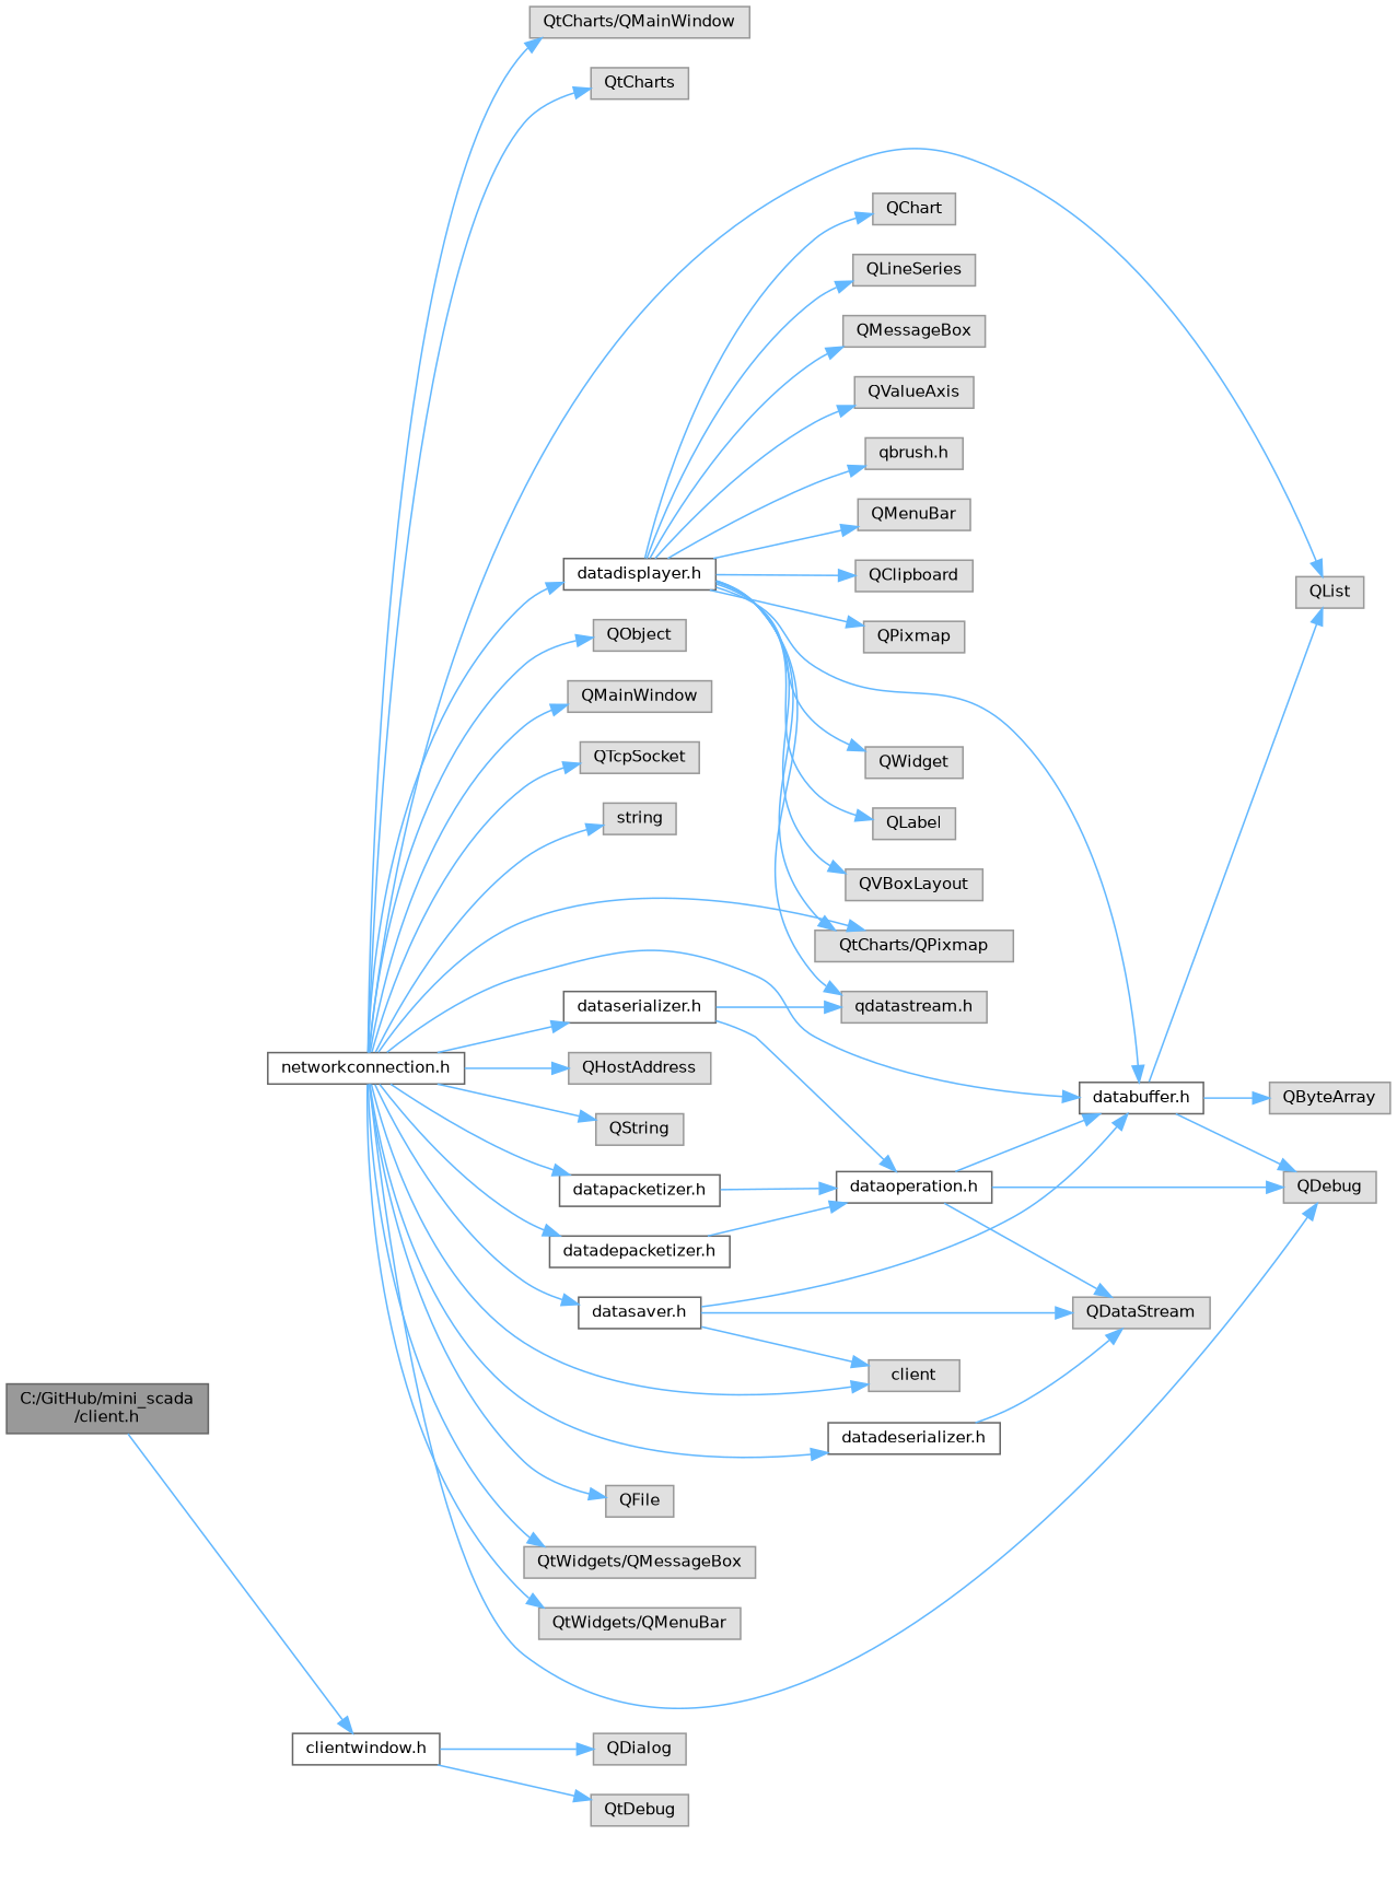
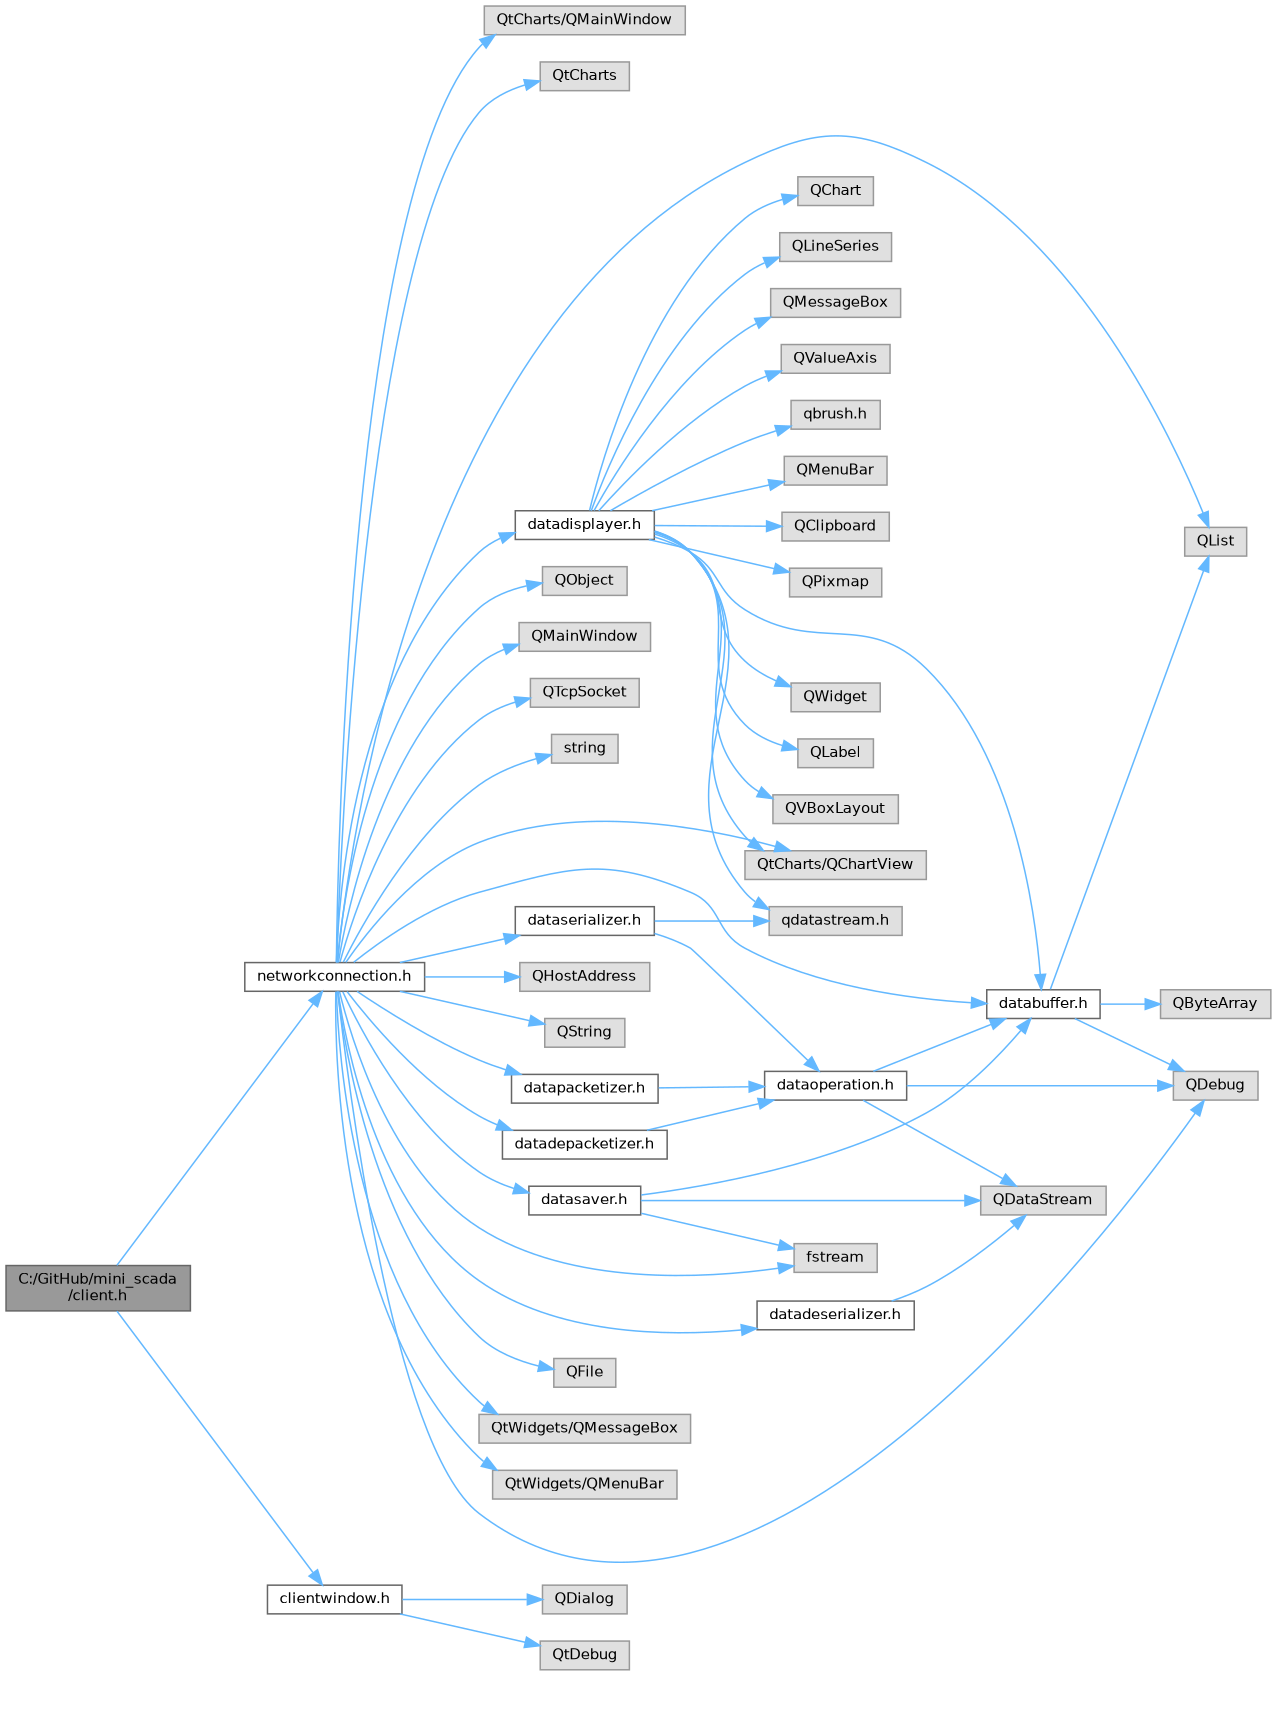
  digraph {
    fontname="DejaVu Sans"
    rankdir=LR
    node [color=grey60 fillcolor="#E0E0E0" fontname="DejaVu Sans" fontsize=10 shape=box style=filled]
    edge [color=steelblue1 fontname="DejaVu Sans" fontsize=10 labelfontname=Helvetica labelfontsize=10 style=solid]
    n1 [color=gray40 fillcolor=grey60 fontcolor=black height=0.2 label="C:/GitHub/mini_scada\l/client.h" width=0.4]
    n2 [color=grey40 fillcolor=white height=0.2 label="networkconnection.h" width=0.4]
    n3 [color=grey40 fillcolor=white height=0.2 label="clientwindow.h" width=0.4]
    n4 [height=0.2 label=QObject width=0.4]
    n5 [height=0.2 label=QMainWindow width=0.4]
    n6 [height=0.2 label=QTcpSocket width=0.4]
    n7 [height=0.2 label=string width=0.4]
    n8 [color=grey40 fillcolor=white height=0.2 label="databuffer.h" width=0.4]
    n9 [height=0.2 label=QList width=0.4]
    n10 [height=0.2 label=QDebug width=0.4]
    n11 [height=0.2 label=QHostAddress width=0.4]
    n12 [height=0.2 label=QString width=0.4]
    n13 [color=grey40 fillcolor=white height=0.2 label="dataserializer.h" width=0.4]
    n14 [color=grey40 fillcolor=white height=0.2 label="datadeserializer.h" width=0.4]
    n15 [color=grey40 fillcolor=white height=0.2 label="datapacketizer.h" width=0.4]
    n16 [color=grey40 fillcolor=white height=0.2 label="datadepacketizer.h" width=0.4]
-   n17 [height=0.2 label=client width=0.4]
+   n17 [height=0.2 label=fstream width=0.4]
    n18 [height=0.2 label=QFile width=0.4]
    n19 [height=0.2 label="QtWidgets/QMessageBox" width=0.4]
    n20 [height=0.2 label="QtWidgets/QMenuBar" width=0.4]
-   n21 [height=0.2 label="QtCharts/QPixmap" width=0.4]
+   n21 [height=0.2 label="QtCharts/QChartView" width=0.4]
    n22 [height=0.2 label="QtCharts/QMainWindow" width=0.4]
    n23 [height=0.2 label=QtCharts width=0.4]
    n24 [color=grey40 fillcolor=white height=0.2 label="datasaver.h" width=0.4]
    n25 [color=grey40 fillcolor=white height=0.2 label="datadisplayer.h" width=0.4]
    n26 [height=0.2 label=QDialog width=0.4]
    n27 [height=0.2 label=QtDebug width=0.4]
    n28 [height=0.2 label=QByteArray width=0.4]
    n29 [color=grey40 fillcolor=white height=0.2 label="dataoperation.h" width=0.4]
    n30 [height=0.2 label="qdatastream.h" width=0.4]
    n31 [height=0.2 label=QDataStream width=0.4]
    n32 [height=0.2 label=QWidget width=0.4]
    n33 [height=0.2 label=QLabel width=0.4]
    n34 [height=0.2 label=QVBoxLayout width=0.4]
    n35 [height=0.2 label=QChart width=0.4]
    n36 [height=0.2 label=QLineSeries width=0.4]
    n37 [height=0.2 label=QMessageBox width=0.4]
    n38 [height=0.2 label=QValueAxis width=0.4]
    n39 [height=0.2 label="qbrush.h" width=0.4]
    n40 [height=0.2 label=QMenuBar width=0.4]
    n41 [height=0.2 label=QClipboard width=0.4]
    n42 [height=0.2 label=QPixmap width=0.4]
+   n1 -> n2
    n1 -> n3
    n2 -> n4
    n2 -> n5
    n2 -> n6
    n2 -> n7
    n2 -> n8
    n2 -> n9
    n2 -> n10
    n2 -> n11
    n2 -> n12
    n2 -> n13
    n2 -> n14
    n2 -> n15
    n2 -> n16
    n2 -> n17
    n2 -> n18
    n2 -> n19
    n2 -> n20
    n2 -> n21
    n2 -> n22
    n2 -> n23
    n2 -> n24
    n2 -> n25
    n3 -> n26
    n3 -> n27
    n8 -> n9
    n8 -> n10
    n8 -> n28
    n13 -> n29
    n13 -> n30
    n14 -> n31
    n15 -> n29
    n16 -> n29
    n24 -> n8
    n24 -> n17
    n24 -> n31
    n25 -> n8
    n25 -> n21
    n25 -> n30
    n25 -> n32
    n25 -> n33
    n25 -> n34
    n25 -> n35
    n25 -> n36
    n25 -> n37
    n25 -> n38
    n25 -> n39
    n25 -> n40
    n25 -> n41
    n25 -> n42
    n29 -> n8
    n29 -> n10
    n29 -> n31
  }
